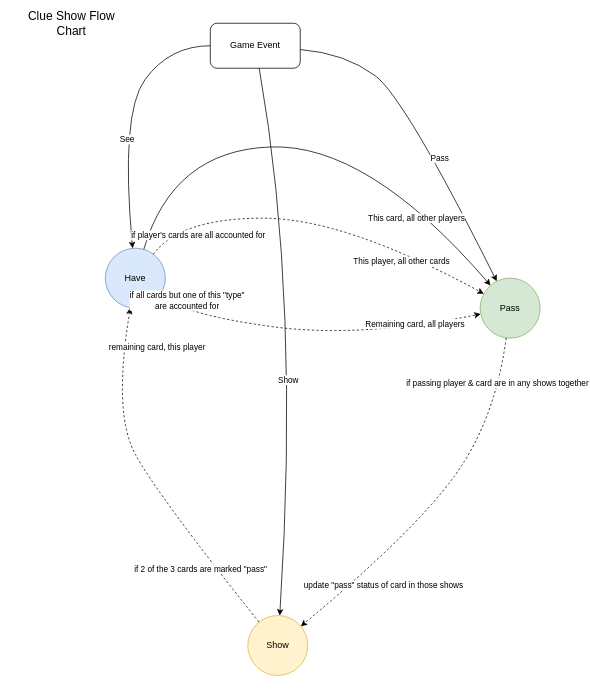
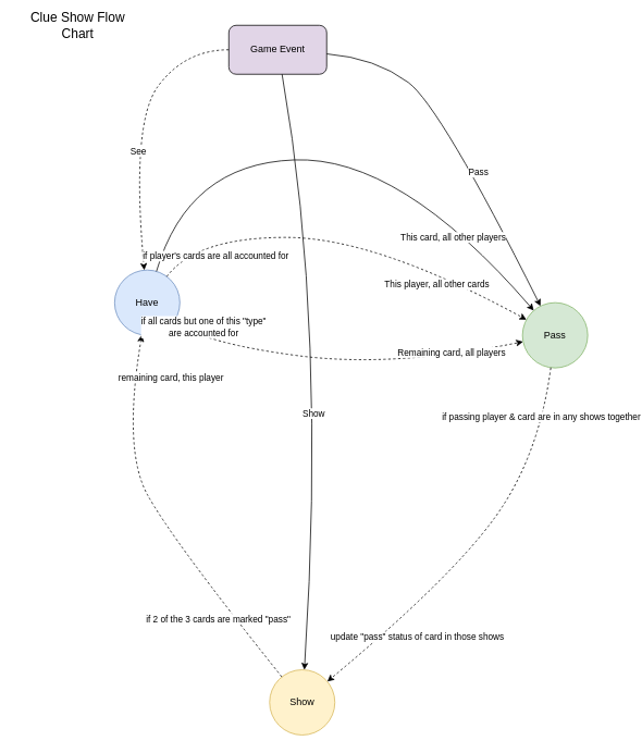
  <mxCell id="0" />
  <mxCell id="1" parent="0" />
  <mxCell id="2" value="Show" style="ellipse;whiteSpace=wrap;html=1;aspect=fixed;fillColor=#fff2cc;strokeColor=#d6b656;" parent="1" vertex="1"><mxGeometry x="330" y="820" width="80" height="80" as="geometry" /></mxCell>
  <mxCell id="3" value="Have" style="ellipse;whiteSpace=wrap;html=1;aspect=fixed;fillColor=#dae8fc;strokeColor=#6c8ebf;" parent="1" vertex="1"><mxGeometry x="140" y="330" width="80" height="80" as="geometry" /></mxCell>
  <mxCell id="4" value="Pass" style="ellipse;whiteSpace=wrap;html=1;aspect=fixed;fillColor=#d5e8d4;strokeColor=#82b366;" parent="1" vertex="1"><mxGeometry x="640" y="370" width="80" height="80" as="geometry" /></mxCell>
- <mxCell id="5" value="Game Event" style="rounded=1;whiteSpace=wrap;html=1;" parent="1" vertex="1"><mxGeometry x="280" y="30" width="120" height="60" as="geometry" /></mxCell>
- <mxCell id="6" value="" style="curved=1;endArrow=classic;html=1;" parent="1" source="5" target="3" edge="1"><mxGeometry width="50" height="50" relative="1" as="geometry"><mxPoint x="370" y="380" as="sourcePoint" /><mxPoint x="420" y="330" as="targetPoint" /><Array as="points"><mxPoint x="226" y="60" /><mxPoint x="160" y="150" /></Array></mxGeometry></mxCell>
+ <mxCell id="5" value="Game Event" style="rounded=1;whiteSpace=wrap;html=1;fillColor=#e1d5e7;" parent="1" vertex="1"><mxGeometry x="280" y="30" width="120" height="60" as="geometry" /></mxCell>
+ <mxCell id="6" value="" style="curved=1;endArrow=classic;html=1;dashed=1;" parent="1" source="5" target="3" edge="1"><mxGeometry width="50" height="50" relative="1" as="geometry"><mxPoint x="370" y="380" as="sourcePoint" /><mxPoint x="420" y="330" as="targetPoint" /><Array as="points"><mxPoint x="226" y="60" /><mxPoint x="160" y="150" /></Array></mxGeometry></mxCell>
  <mxCell id="7" value="See" style="edgeLabel;html=1;align=center;verticalAlign=middle;resizable=0;points=[];" parent="6" vertex="1" connectable="0"><mxGeometry x="0.158" y="4" relative="1" as="geometry"><mxPoint x="1" as="offset" /></mxGeometry></mxCell>
  <mxCell id="8" value="" style="curved=1;endArrow=classic;html=1;" parent="1" source="5" target="4" edge="1"><mxGeometry width="50" height="50" relative="1" as="geometry"><mxPoint x="290" y="70" as="sourcePoint" /><mxPoint x="187.351" y="212.053" as="targetPoint" /><Array as="points"><mxPoint x="460" y="70" /><mxPoint x="540" y="130" /></Array></mxGeometry></mxCell>
  <mxCell id="9" value="Pass" style="edgeLabel;html=1;align=center;verticalAlign=middle;resizable=0;points=[];" parent="8" vertex="1" connectable="0"><mxGeometry x="0.158" y="4" relative="1" as="geometry"><mxPoint x="1" as="offset" /></mxGeometry></mxCell>
  <mxCell id="10" value="" style="curved=1;endArrow=classic;html=1;" parent="1" source="5" target="2" edge="1"><mxGeometry width="50" height="50" relative="1" as="geometry"><mxPoint x="410" y="75" as="sourcePoint" /><mxPoint x="537.155" y="210.645" as="targetPoint" /><Array as="points"><mxPoint x="400" y="400" /></Array></mxGeometry></mxCell>
  <mxCell id="11" value="Show" style="edgeLabel;html=1;align=center;verticalAlign=middle;resizable=0;points=[];" parent="10" vertex="1" connectable="0"><mxGeometry x="0.158" y="4" relative="1" as="geometry"><mxPoint x="-13.19" y="-5.74" as="offset" /></mxGeometry></mxCell>
  <mxCell id="12" value="" style="curved=1;endArrow=classic;html=1;" parent="1" source="3" target="4" edge="1"><mxGeometry width="50" height="50" relative="1" as="geometry"><mxPoint x="290" y="70" as="sourcePoint" /><mxPoint x="187.351" y="212.053" as="targetPoint" /><Array as="points"><mxPoint x="230" y="200" /><mxPoint x="490" y="190" /></Array></mxGeometry></mxCell>
  <mxCell id="13" value="This card, all other players" style="edgeLabel;html=1;align=center;verticalAlign=middle;resizable=0;points=[];" parent="12" vertex="1" connectable="0"><mxGeometry x="0.158" y="4" relative="1" as="geometry"><mxPoint x="86.92" y="102.58" as="offset" /></mxGeometry></mxCell>
  <mxCell id="14" value="" style="curved=1;endArrow=classic;html=1;dashed=1;" parent="1" source="3" target="4" edge="1"><mxGeometry width="50" height="50" relative="1" as="geometry"><mxPoint x="228.284" y="221.716" as="sourcePoint" /><mxPoint x="498.295" y="225.612" as="targetPoint" /><Array as="points"><mxPoint x="240" y="290" /><mxPoint x="460" y="290" /></Array></mxGeometry></mxCell>
  <mxCell id="15" value="if player's cards are all accounted for" style="edgeLabel;html=1;align=center;verticalAlign=middle;resizable=0;points=[];" parent="14" vertex="1" connectable="0"><mxGeometry x="0.158" y="4" relative="1" as="geometry"><mxPoint x="-201.8" y="24" as="offset" /></mxGeometry></mxCell>
  <mxCell id="16" value="This player, all other cards" style="edgeLabel;html=1;align=center;verticalAlign=middle;resizable=0;points=[];" parent="14" vertex="1" connectable="0"><mxGeometry x="0.587" y="-4" relative="1" as="geometry"><mxPoint x="-19.55" y="2.05" as="offset" /></mxGeometry></mxCell>
  <mxCell id="17" value="" style="curved=1;endArrow=classic;html=1;dashed=1;" parent="1" source="2" target="3" edge="1"><mxGeometry width="50" height="50" relative="1" as="geometry"><mxPoint x="370" y="560" as="sourcePoint" /><mxPoint x="420" y="510" as="targetPoint" /><Array as="points"><mxPoint x="210" y="660" /><mxPoint x="150" y="550" /></Array></mxGeometry></mxCell>
  <mxCell id="18" value="&lt;div&gt;if 2 of the 3 cards are marked &quot;pass&quot; &lt;br&gt;&lt;/div&gt;" style="edgeLabel;html=1;align=center;verticalAlign=middle;resizable=0;points=[];" parent="17" vertex="1" connectable="0"><mxGeometry x="-0.506" y="1" relative="1" as="geometry"><mxPoint x="-3.02" y="22.12" as="offset" /></mxGeometry></mxCell>
  <mxCell id="19" value="remaining card, this player" style="edgeLabel;html=1;align=center;verticalAlign=middle;resizable=0;points=[];" parent="17" vertex="1" connectable="0"><mxGeometry x="0.766" relative="1" as="geometry"><mxPoint x="43.99" y="-4.52" as="offset" /></mxGeometry></mxCell>
  <mxCell id="20" value="" style="curved=1;endArrow=classic;html=1;dashed=1;" parent="1" source="4" target="2" edge="1"><mxGeometry width="50" height="50" relative="1" as="geometry"><mxPoint x="370" y="590" as="sourcePoint" /><mxPoint x="420" y="540" as="targetPoint" /><Array as="points"><mxPoint x="660" y="560" /><mxPoint x="550" y="710" /></Array></mxGeometry></mxCell>
  <mxCell id="21" value="if passing player &amp;amp; card are in any shows together" style="edgeLabel;html=1;align=center;verticalAlign=middle;resizable=0;points=[];" parent="20" vertex="1" connectable="0"><mxGeometry x="-0.686" y="-2" relative="1" as="geometry"><mxPoint y="-15.71" as="offset" /></mxGeometry></mxCell>
  <mxCell id="22" value="update &quot;pass&quot; status of card in those shows" style="edgeLabel;html=1;align=center;verticalAlign=middle;resizable=0;points=[];" parent="20" vertex="1" connectable="0"><mxGeometry x="0.543" y="-5" relative="1" as="geometry"><mxPoint x="25.94" y="21.56" as="offset" /></mxGeometry></mxCell>
  <mxCell id="23" value="Clue Show Flow Chart" style="text;html=1;strokeColor=none;fillColor=none;align=center;verticalAlign=middle;whiteSpace=wrap;rounded=0;fontSize=16;" parent="1" vertex="1"><mxGeometry x="20" y="20" width="150" height="20" as="geometry" /></mxCell>
  <mxCell id="24" value="" style="curved=1;endArrow=classic;html=1;dashed=1;" parent="1" source="3" target="4" edge="1"><mxGeometry width="50" height="50" relative="1" as="geometry"><mxPoint x="118.375" y="338.713" as="sourcePoint" /><mxPoint x="654.884" y="400.846" as="targetPoint" /><Array as="points"><mxPoint x="250" y="420" /><mxPoint x="480" y="450" /></Array></mxGeometry></mxCell>
  <mxCell id="25" value="&lt;div&gt;if all cards but one of this &quot;type&quot;&lt;/div&gt;&lt;div&gt;are accounted for&lt;/div&gt;" style="edgeLabel;html=1;align=center;verticalAlign=middle;resizable=0;points=[];" parent="24" vertex="1" connectable="0"><mxGeometry x="0.158" y="4" relative="1" as="geometry"><mxPoint x="-210.04" y="-43.39" as="offset" /></mxGeometry></mxCell>
  <mxCell id="26" value="Remaining card, all players" style="edgeLabel;html=1;align=center;verticalAlign=middle;resizable=0;points=[];" parent="24" vertex="1" connectable="0"><mxGeometry x="0.587" y="-4" relative="1" as="geometry"><mxPoint x="0.11" y="-9.22" as="offset" /></mxGeometry></mxCell>
